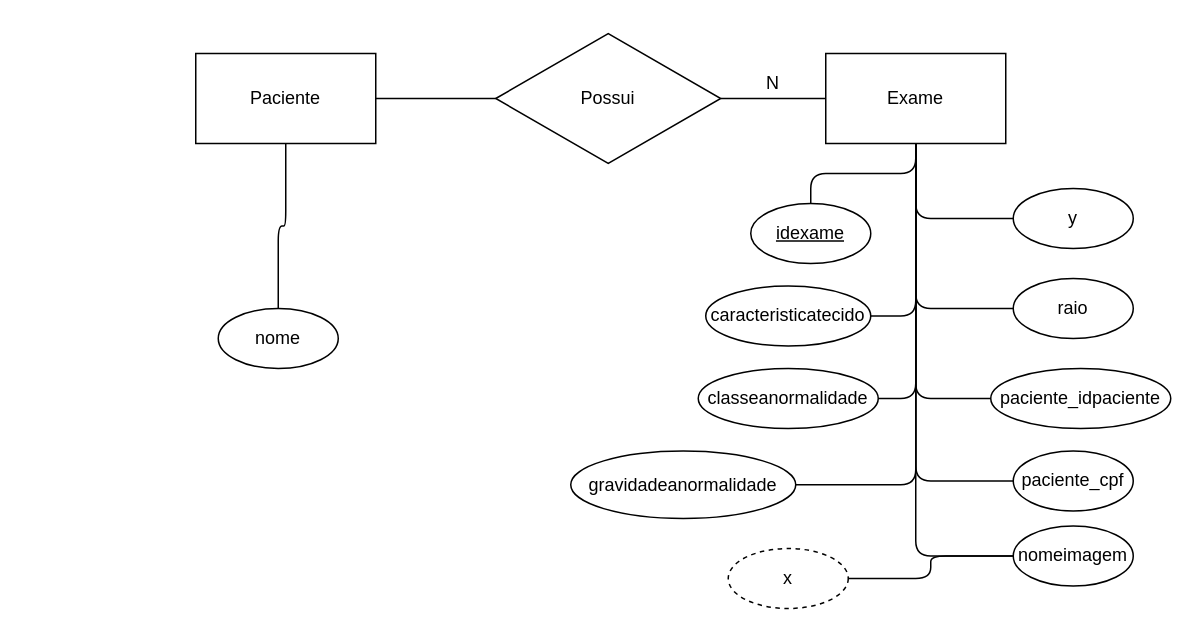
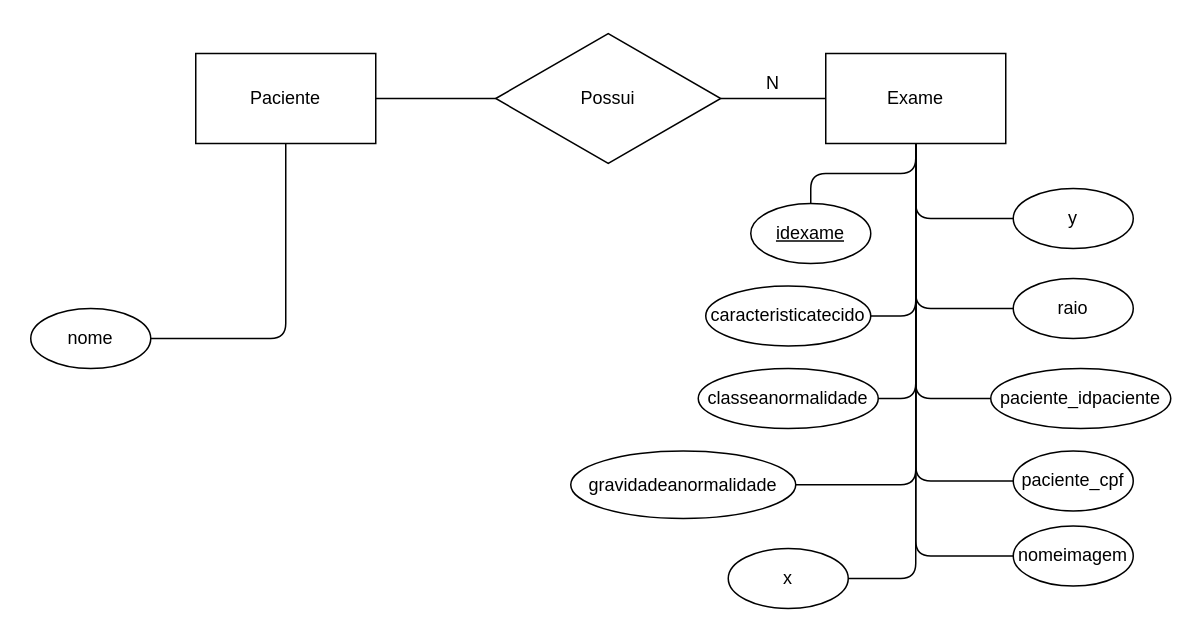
  <mxCell id="0" />
  <mxCell id="1" parent="0" />
  <mxCell id="2" value="" style="edgeStyle=orthogonalEdgeStyle;rounded=1;orthogonalLoop=1;jettySize=auto;html=1;startArrow=none;startFill=0;endArrow=none;endFill=0;" edge="1" parent="1" source="4" target="5"><mxGeometry relative="1" as="geometry" /></mxCell>
  <mxCell id="3" value="" style="edgeStyle=orthogonalEdgeStyle;rounded=1;orthogonalLoop=1;jettySize=auto;html=1;startArrow=none;startFill=0;endArrow=none;endFill=0;" edge="1" parent="1" source="4" target="6"><mxGeometry relative="1" as="geometry" /></mxCell>
  <mxCell id="4" value="&lt;font style=&quot;vertical-align: inherit&quot;&gt;&lt;font style=&quot;vertical-align: inherit&quot;&gt;Possui&lt;/font&gt;&lt;/font&gt;" style="html=1;whiteSpace=wrap;aspect=fixed;shape=isoRectangle;" vertex="1" parent="1"><mxGeometry x="330" y="20" width="150" height="90" as="geometry" /></mxCell>
  <mxCell id="5" value="&lt;font style=&quot;vertical-align: inherit&quot;&gt;&lt;font style=&quot;vertical-align: inherit&quot;&gt;Paciente&lt;br&gt;&lt;/font&gt;&lt;/font&gt;" style="rounded=0;whiteSpace=wrap;html=1;" vertex="1" parent="1"><mxGeometry x="130" y="35" width="120" height="60" as="geometry" /></mxCell>
  <mxCell id="6" value="&lt;font style=&quot;vertical-align: inherit&quot;&gt;&lt;font style=&quot;vertical-align: inherit&quot;&gt;Exame&lt;/font&gt;&lt;/font&gt;" style="rounded=0;whiteSpace=wrap;html=1;" vertex="1" parent="1"><mxGeometry x="550" y="35" width="120" height="60" as="geometry" /></mxCell>
  <mxCell id="7" style="edgeStyle=orthogonalEdgeStyle;rounded=1;orthogonalLoop=1;jettySize=auto;html=1;startArrow=none;startFill=0;endArrow=none;endFill=0;" edge="1" parent="1" source="8" target="5"><mxGeometry relative="1" as="geometry" /></mxCell>
- <mxCell id="8" value="nome" style="ellipse;whiteSpace=wrap;html=1;" vertex="1" parent="1"><mxGeometry x="145" y="205" width="80" height="40" as="geometry" /></mxCell>
+ <mxCell id="8" value="nome" style="ellipse;whiteSpace=wrap;html=1;" vertex="1" parent="1"><mxGeometry x="20" y="205" width="80" height="40" as="geometry" /></mxCell>
  <mxCell id="9" style="edgeStyle=orthogonalEdgeStyle;rounded=1;orthogonalLoop=1;jettySize=auto;html=1;entryX=0.5;entryY=1;entryDx=0;entryDy=0;startArrow=none;startFill=0;endArrow=none;endFill=0;" edge="1" parent="1" source="10" target="6"><mxGeometry relative="1" as="geometry" /></mxCell>
  <mxCell id="10" value="&lt;u&gt;idexame&lt;/u&gt;" style="ellipse;whiteSpace=wrap;html=1;" vertex="1" parent="1"><mxGeometry x="500" y="135" width="80" height="40" as="geometry" /></mxCell>
  <mxCell id="11" value="" style="edgeStyle=orthogonalEdgeStyle;rounded=1;orthogonalLoop=1;jettySize=auto;html=1;startArrow=none;startFill=0;endArrow=none;endFill=0;entryX=0.5;entryY=1;entryDx=0;entryDy=0;exitX=1;exitY=0.5;exitDx=0;exitDy=0;" edge="1" parent="1" source="12" target="6"><mxGeometry relative="1" as="geometry" /></mxCell>
  <mxCell id="12" value="caracteristicatecido" style="ellipse;whiteSpace=wrap;html=1;" vertex="1" parent="1"><mxGeometry x="470" y="190" width="110" height="40" as="geometry" /></mxCell>
  <mxCell id="13" value="" style="edgeStyle=orthogonalEdgeStyle;rounded=1;orthogonalLoop=1;jettySize=auto;html=1;startArrow=none;startFill=0;endArrow=none;endFill=0;entryX=0.5;entryY=1;entryDx=0;entryDy=0;exitX=1;exitY=0.5;exitDx=0;exitDy=0;" edge="1" parent="1" source="14" target="6"><mxGeometry relative="1" as="geometry" /></mxCell>
  <mxCell id="14" value="classeanormalidade" style="ellipse;whiteSpace=wrap;html=1;" vertex="1" parent="1"><mxGeometry x="465" y="245" width="120" height="40" as="geometry" /></mxCell>
  <mxCell id="15" style="edgeStyle=orthogonalEdgeStyle;rounded=1;orthogonalLoop=1;jettySize=auto;html=1;entryX=0.5;entryY=1;entryDx=0;entryDy=0;startArrow=none;startFill=0;endArrow=none;endFill=0;exitX=1;exitY=0.5;exitDx=0;exitDy=0;" edge="1" parent="1" source="16" target="6"><mxGeometry relative="1" as="geometry"><Array as="points"><mxPoint x="610" y="323" /></Array></mxGeometry></mxCell>
  <mxCell id="16" value="gravidadeanormalidade" style="ellipse;whiteSpace=wrap;html=1;" vertex="1" parent="1"><mxGeometry x="380" y="300" width="150" height="45" as="geometry" /></mxCell>
- <mxCell id="17" style="edgeStyle=orthogonalEdgeStyle;rounded=1;orthogonalLoop=1;jettySize=auto;html=1;startArrow=none;startFill=0;endArrow=none;endFill=0;exitX=1;exitY=0.5;exitDx=0;exitDy=0;" edge="1" parent="1" source="18" target="26"><mxGeometry relative="1" as="geometry" /></mxCell>
- <mxCell id="18" value="x" style="ellipse;whiteSpace=wrap;html=1;dashed=1;" vertex="1" parent="1"><mxGeometry x="485" y="365" width="80" height="40" as="geometry" /></mxCell>
+ <mxCell id="17" style="edgeStyle=orthogonalEdgeStyle;rounded=1;orthogonalLoop=1;jettySize=auto;html=1;entryX=0.5;entryY=1;entryDx=0;entryDy=0;startArrow=none;startFill=0;endArrow=none;endFill=0;exitX=1;exitY=0.5;exitDx=0;exitDy=0;" edge="1" parent="1" source="18" target="6"><mxGeometry relative="1" as="geometry" /></mxCell>
+ <mxCell id="18" value="x" style="ellipse;whiteSpace=wrap;html=1;" vertex="1" parent="1"><mxGeometry x="485" y="365" width="80" height="40" as="geometry" /></mxCell>
  <mxCell id="19" style="edgeStyle=orthogonalEdgeStyle;rounded=1;orthogonalLoop=1;jettySize=auto;html=1;entryX=0.5;entryY=1;entryDx=0;entryDy=0;startArrow=none;startFill=0;endArrow=none;endFill=0;" edge="1" parent="1" source="20" target="6"><mxGeometry relative="1" as="geometry" /></mxCell>
  <mxCell id="20" value="y" style="ellipse;whiteSpace=wrap;html=1;" vertex="1" parent="1"><mxGeometry x="675" y="125" width="80" height="40" as="geometry" /></mxCell>
  <mxCell id="21" style="edgeStyle=orthogonalEdgeStyle;rounded=1;orthogonalLoop=1;jettySize=auto;html=1;entryX=0.5;entryY=1;entryDx=0;entryDy=0;startArrow=none;startFill=0;endArrow=none;endFill=0;exitX=0;exitY=0.5;exitDx=0;exitDy=0;" edge="1" parent="1" source="22" target="6"><mxGeometry relative="1" as="geometry" /></mxCell>
  <mxCell id="22" value="paciente_idpaciente" style="ellipse;whiteSpace=wrap;html=1;" vertex="1" parent="1"><mxGeometry x="660" y="245" width="120" height="40" as="geometry" /></mxCell>
  <mxCell id="23" style="edgeStyle=orthogonalEdgeStyle;rounded=1;orthogonalLoop=1;jettySize=auto;html=1;entryX=0.5;entryY=1;entryDx=0;entryDy=0;startArrow=none;startFill=0;endArrow=none;endFill=0;" edge="1" parent="1" source="24" target="6"><mxGeometry relative="1" as="geometry" /></mxCell>
  <mxCell id="24" value="paciente_cpf" style="ellipse;whiteSpace=wrap;html=1;" vertex="1" parent="1"><mxGeometry x="675" y="300" width="80" height="40" as="geometry" /></mxCell>
  <mxCell id="25" style="edgeStyle=orthogonalEdgeStyle;rounded=1;orthogonalLoop=1;jettySize=auto;html=1;entryX=0.5;entryY=1;entryDx=0;entryDy=0;startArrow=none;startFill=0;endArrow=none;endFill=0;" edge="1" parent="1" source="26" target="6"><mxGeometry relative="1" as="geometry" /></mxCell>
  <mxCell id="26" value="nomeimagem" style="ellipse;whiteSpace=wrap;html=1;" vertex="1" parent="1"><mxGeometry x="675" y="350" width="80" height="40" as="geometry" /></mxCell>
  <mxCell id="27" style="edgeStyle=orthogonalEdgeStyle;rounded=1;orthogonalLoop=1;jettySize=auto;html=1;entryX=0.5;entryY=1;entryDx=0;entryDy=0;startArrow=none;startFill=0;endArrow=none;endFill=0;" edge="1" parent="1" source="28" target="6"><mxGeometry relative="1" as="geometry" /></mxCell>
  <mxCell id="28" value="raio" style="ellipse;whiteSpace=wrap;html=1;" vertex="1" parent="1"><mxGeometry x="675" y="185" width="80" height="40" as="geometry" /></mxCell>
  <mxCell id="29" value="N" style="text;html=1;strokeColor=none;fillColor=none;align=center;verticalAlign=middle;whiteSpace=wrap;rounded=0;" vertex="1" parent="1"><mxGeometry x="495" y="45" width="40" height="20" as="geometry" /></mxCell>
